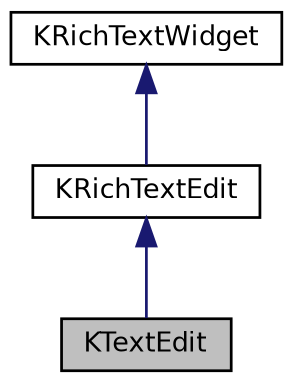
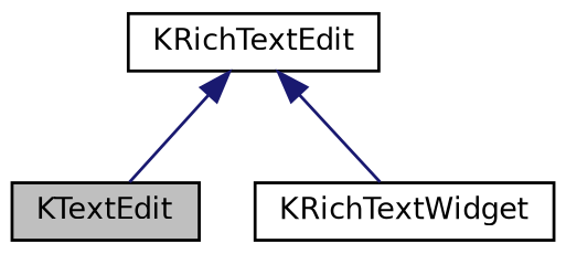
  digraph {
    node [color=black fillcolor=white fontname=Helvetica fontsize=10 shape=record style=filled]
    edge [color=midnightblue dir=back fontname=Helvetica fontsize=10 labelfontname=Helvetica labelfontsize=10 style=solid]
    n1 [fillcolor=grey75 fontcolor=black height=0.2 label=KTextEdit width=0.4]
    n2 [height=0.2 label=KRichTextEdit width=0.4]
    n3 [height=0.2 label=KRichTextWidget width=0.4]
    n2 -> n1
-   n3 -> n2
+   n2 -> n3
  }
